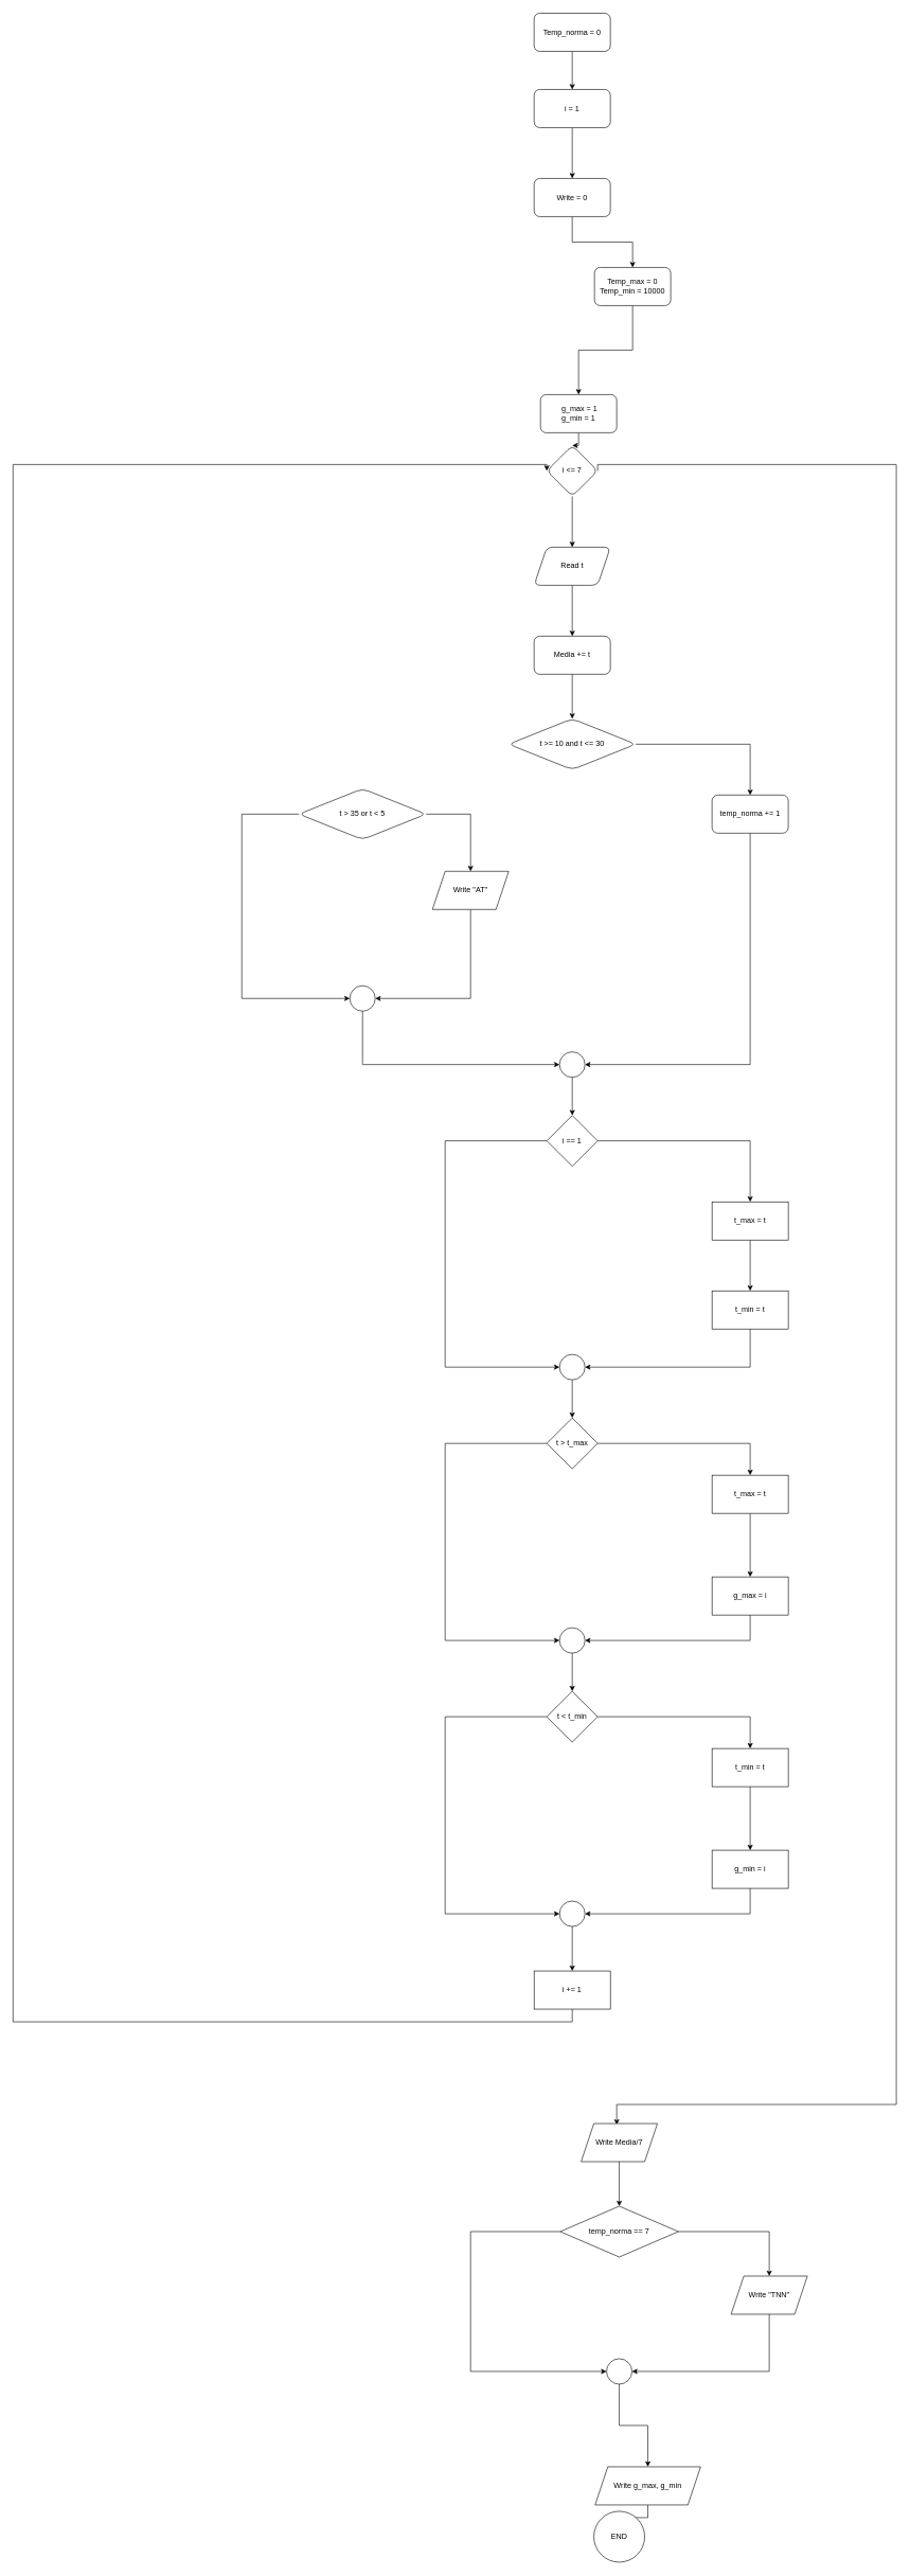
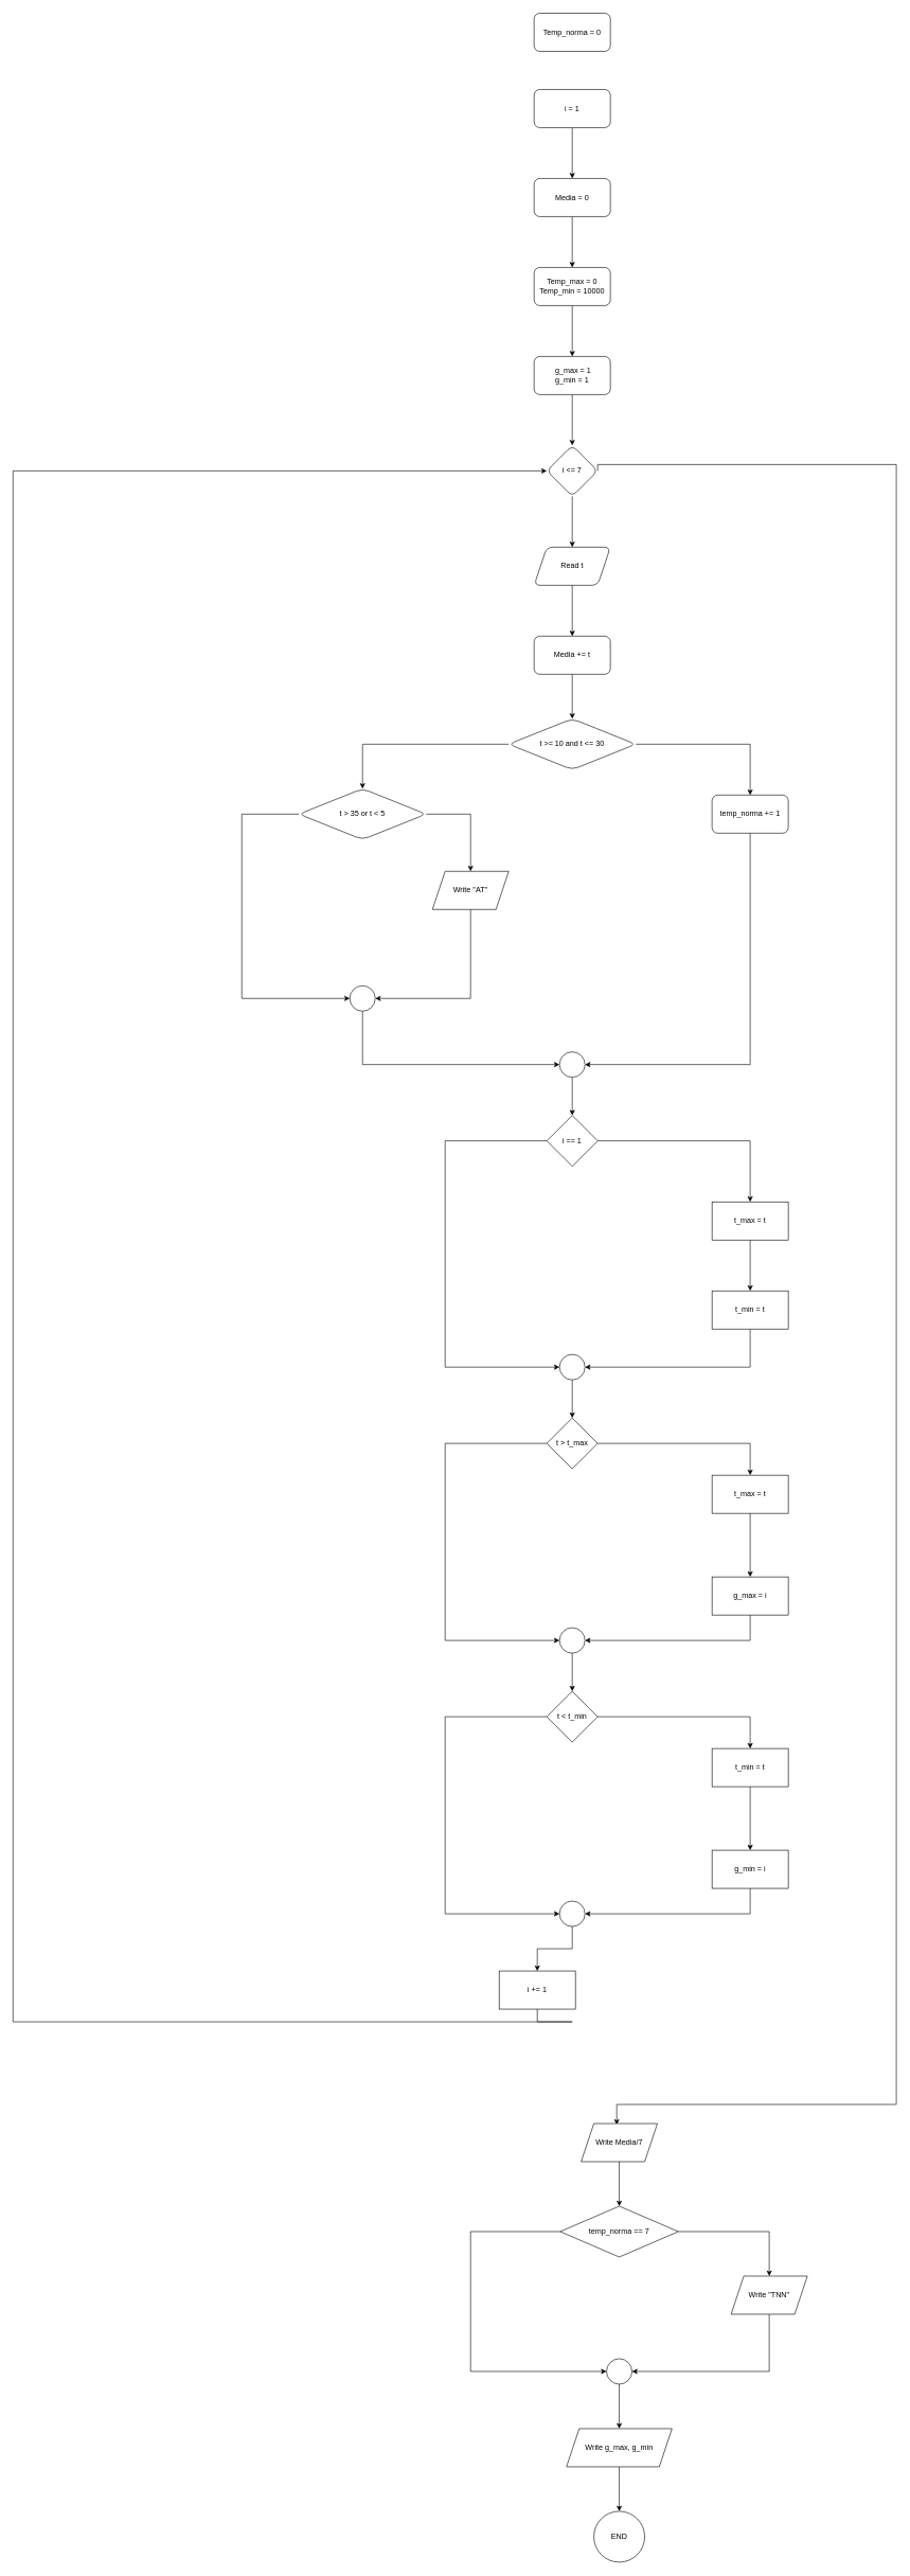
  <mxCell id="0" />
  <mxCell id="1" parent="0" />
  <mxCell id="2" value="" style="edgeStyle=orthogonalEdgeStyle;rounded=0;orthogonalLoop=1;jettySize=auto;html=1;" edge="1" parent="1" source="3" target="5"><mxGeometry relative="1" as="geometry" /></mxCell>
  <mxCell id="3" value="i = 1" style="rounded=1;whiteSpace=wrap;html=1;" vertex="1" parent="1"><mxGeometry x="840" y="140" width="120" height="60" as="geometry" /></mxCell>
  <mxCell id="4" value="" style="edgeStyle=orthogonalEdgeStyle;rounded=0;orthogonalLoop=1;jettySize=auto;html=1;" edge="1" parent="1" source="5" target="7"><mxGeometry relative="1" as="geometry" /></mxCell>
- <mxCell id="5" value="Write = 0" style="rounded=1;whiteSpace=wrap;html=1;" vertex="1" parent="1"><mxGeometry x="840" y="280" width="120" height="60" as="geometry" /></mxCell>
+ <mxCell id="5" value="Media = 0" style="rounded=1;whiteSpace=wrap;html=1;" vertex="1" parent="1"><mxGeometry x="840" y="280" width="120" height="60" as="geometry" /></mxCell>
  <mxCell id="6" value="" style="edgeStyle=orthogonalEdgeStyle;rounded=0;orthogonalLoop=1;jettySize=auto;html=1;" edge="1" parent="1" source="7" target="9"><mxGeometry relative="1" as="geometry" /></mxCell>
- <mxCell id="7" value="Temp_max = 0&lt;br&gt;Temp_min = 10000" style="rounded=1;whiteSpace=wrap;html=1;" vertex="1" parent="1"><mxGeometry x="935" y="420" width="120" height="60" as="geometry" /></mxCell>
+ <mxCell id="7" value="Temp_max = 0&lt;br&gt;Temp_min = 10000" style="rounded=1;whiteSpace=wrap;html=1;" vertex="1" parent="1"><mxGeometry x="840" y="420" width="120" height="60" as="geometry" /></mxCell>
  <mxCell id="8" value="" style="edgeStyle=orthogonalEdgeStyle;rounded=0;orthogonalLoop=1;jettySize=auto;html=1;" edge="1" parent="1" source="9" target="12"><mxGeometry relative="1" as="geometry" /></mxCell>
- <mxCell id="9" value="&amp;nbsp;g_max = 1&lt;br&gt;g_min = 1" style="rounded=1;whiteSpace=wrap;html=1;" vertex="1" parent="1"><mxGeometry x="850" y="620" width="120" height="60" as="geometry" /></mxCell>
+ <mxCell id="9" value="&amp;nbsp;g_max = 1&lt;br&gt;g_min = 1" style="rounded=1;whiteSpace=wrap;html=1;" vertex="1" parent="1"><mxGeometry x="840" y="560" width="120" height="60" as="geometry" /></mxCell>
  <mxCell id="10" value="" style="edgeStyle=orthogonalEdgeStyle;rounded=0;orthogonalLoop=1;jettySize=auto;html=1;" edge="1" parent="1" source="12" target="14"><mxGeometry relative="1" as="geometry" /></mxCell>
  <mxCell id="11" style="edgeStyle=orthogonalEdgeStyle;rounded=0;orthogonalLoop=1;jettySize=auto;html=1;exitX=1;exitY=0.5;exitDx=0;exitDy=0;" edge="1" parent="1" source="12"><mxGeometry relative="1" as="geometry"><mxPoint x="970" y="3342" as="targetPoint" /><Array as="points"><mxPoint x="1410" y="730" /><mxPoint x="1410" y="3310" /><mxPoint x="970" y="3310" /></Array></mxGeometry></mxCell>
  <mxCell id="12" value="i &amp;lt;= 7" style="rhombus;whiteSpace=wrap;html=1;rounded=1;" vertex="1" parent="1"><mxGeometry x="860" y="700" width="80" height="80" as="geometry" /></mxCell>
  <mxCell id="13" value="" style="edgeStyle=orthogonalEdgeStyle;rounded=0;orthogonalLoop=1;jettySize=auto;html=1;" edge="1" parent="1" source="14" target="16"><mxGeometry relative="1" as="geometry" /></mxCell>
  <mxCell id="14" value="Read t" style="shape=parallelogram;perimeter=parallelogramPerimeter;whiteSpace=wrap;html=1;fixedSize=1;rounded=1;" vertex="1" parent="1"><mxGeometry x="840" y="860" width="120" height="60" as="geometry" /></mxCell>
  <mxCell id="15" value="" style="edgeStyle=orthogonalEdgeStyle;rounded=0;orthogonalLoop=1;jettySize=auto;html=1;" edge="1" parent="1" source="16" target="21"><mxGeometry relative="1" as="geometry" /></mxCell>
  <mxCell id="16" value="Media += t" style="whiteSpace=wrap;html=1;rounded=1;" vertex="1" parent="1"><mxGeometry x="840" y="1000" width="120" height="60" as="geometry" /></mxCell>
- <mxCell id="17" value="" style="edgeStyle=orthogonalEdgeStyle;rounded=0;orthogonalLoop=1;jettySize=auto;html=1;" edge="1" parent="1" source="18" target="3"><mxGeometry relative="1" as="geometry" /></mxCell>
  <mxCell id="18" value="Temp_norma = 0" style="rounded=1;whiteSpace=wrap;html=1;" vertex="1" parent="1"><mxGeometry x="840" y="20" width="120" height="60" as="geometry" /></mxCell>
  <mxCell id="19" value="" style="edgeStyle=orthogonalEdgeStyle;rounded=0;orthogonalLoop=1;jettySize=auto;html=1;" edge="1" parent="1" source="21" target="23"><mxGeometry relative="1" as="geometry" /></mxCell>
+ <mxCell id="20" value="" style="edgeStyle=orthogonalEdgeStyle;rounded=0;orthogonalLoop=1;jettySize=auto;html=1;" edge="1" parent="1" source="21" target="26"><mxGeometry relative="1" as="geometry" /></mxCell>
  <mxCell id="21" value="t &amp;gt;= 10 and t &amp;lt;= 30" style="rhombus;whiteSpace=wrap;html=1;rounded=1;" vertex="1" parent="1"><mxGeometry x="800" y="1130" width="200" height="80" as="geometry" /></mxCell>
  <mxCell id="22" style="edgeStyle=orthogonalEdgeStyle;rounded=0;orthogonalLoop=1;jettySize=auto;html=1;exitX=0.5;exitY=1;exitDx=0;exitDy=0;entryX=1;entryY=0.5;entryDx=0;entryDy=0;" edge="1" parent="1" source="23" target="32"><mxGeometry relative="1" as="geometry" /></mxCell>
  <mxCell id="23" value="temp_norma += 1" style="whiteSpace=wrap;html=1;rounded=1;" vertex="1" parent="1"><mxGeometry x="1120" y="1250" width="120" height="60" as="geometry" /></mxCell>
  <mxCell id="24" style="edgeStyle=orthogonalEdgeStyle;rounded=0;orthogonalLoop=1;jettySize=auto;html=1;exitX=1;exitY=0.5;exitDx=0;exitDy=0;entryX=0.5;entryY=0;entryDx=0;entryDy=0;" edge="1" parent="1" source="26" target="28"><mxGeometry relative="1" as="geometry" /></mxCell>
  <mxCell id="25" style="edgeStyle=orthogonalEdgeStyle;rounded=0;orthogonalLoop=1;jettySize=auto;html=1;exitX=0;exitY=0.5;exitDx=0;exitDy=0;entryX=0;entryY=0.5;entryDx=0;entryDy=0;" edge="1" parent="1" source="26" target="30"><mxGeometry relative="1" as="geometry"><Array as="points"><mxPoint x="380" y="1280" /><mxPoint x="380" y="1570" /></Array></mxGeometry></mxCell>
  <mxCell id="26" value="t &amp;gt; 35 or t &amp;lt; 5" style="rhombus;whiteSpace=wrap;html=1;rounded=1;" vertex="1" parent="1"><mxGeometry x="470" y="1240" width="200" height="80" as="geometry" /></mxCell>
  <mxCell id="27" style="edgeStyle=orthogonalEdgeStyle;rounded=0;orthogonalLoop=1;jettySize=auto;html=1;exitX=0.5;exitY=1;exitDx=0;exitDy=0;entryX=1;entryY=0.5;entryDx=0;entryDy=0;" edge="1" parent="1" source="28" target="30"><mxGeometry relative="1" as="geometry" /></mxCell>
  <mxCell id="28" value="Write &quot;AT&quot;" style="shape=parallelogram;perimeter=parallelogramPerimeter;whiteSpace=wrap;html=1;fixedSize=1;" vertex="1" parent="1"><mxGeometry x="680" y="1370" width="120" height="60" as="geometry" /></mxCell>
  <mxCell id="29" style="edgeStyle=orthogonalEdgeStyle;rounded=0;orthogonalLoop=1;jettySize=auto;html=1;exitX=0.5;exitY=1;exitDx=0;exitDy=0;entryX=0;entryY=0.5;entryDx=0;entryDy=0;" edge="1" parent="1" source="30" target="32"><mxGeometry relative="1" as="geometry" /></mxCell>
  <mxCell id="30" value="" style="ellipse;whiteSpace=wrap;html=1;aspect=fixed;" vertex="1" parent="1"><mxGeometry x="550" y="1550" width="40" height="40" as="geometry" /></mxCell>
  <mxCell id="31" value="" style="edgeStyle=orthogonalEdgeStyle;rounded=0;orthogonalLoop=1;jettySize=auto;html=1;" edge="1" parent="1" source="32" target="35"><mxGeometry relative="1" as="geometry" /></mxCell>
  <mxCell id="32" value="" style="ellipse;whiteSpace=wrap;html=1;aspect=fixed;" vertex="1" parent="1"><mxGeometry x="880" y="1654" width="40" height="40" as="geometry" /></mxCell>
  <mxCell id="33" value="" style="edgeStyle=orthogonalEdgeStyle;rounded=0;orthogonalLoop=1;jettySize=auto;html=1;" edge="1" parent="1" source="35" target="37"><mxGeometry relative="1" as="geometry" /></mxCell>
  <mxCell id="34" style="edgeStyle=orthogonalEdgeStyle;rounded=0;orthogonalLoop=1;jettySize=auto;html=1;exitX=0;exitY=0.5;exitDx=0;exitDy=0;entryX=0;entryY=0.5;entryDx=0;entryDy=0;" edge="1" parent="1" source="35" target="41"><mxGeometry relative="1" as="geometry"><Array as="points"><mxPoint x="700" y="1794" /><mxPoint x="700" y="2150" /></Array></mxGeometry></mxCell>
  <mxCell id="35" value="i == 1" style="rhombus;whiteSpace=wrap;html=1;" vertex="1" parent="1"><mxGeometry x="860" y="1754" width="80" height="80" as="geometry" /></mxCell>
  <mxCell id="36" value="" style="edgeStyle=orthogonalEdgeStyle;rounded=0;orthogonalLoop=1;jettySize=auto;html=1;" edge="1" parent="1" source="37" target="39"><mxGeometry relative="1" as="geometry" /></mxCell>
  <mxCell id="37" value="t_max = t" style="whiteSpace=wrap;html=1;" vertex="1" parent="1"><mxGeometry x="1120" y="1890" width="120" height="60" as="geometry" /></mxCell>
  <mxCell id="38" style="edgeStyle=orthogonalEdgeStyle;rounded=0;orthogonalLoop=1;jettySize=auto;html=1;exitX=0.5;exitY=1;exitDx=0;exitDy=0;entryX=1;entryY=0.5;entryDx=0;entryDy=0;" edge="1" parent="1" source="39" target="41"><mxGeometry relative="1" as="geometry" /></mxCell>
  <mxCell id="39" value="t_min = t" style="whiteSpace=wrap;html=1;" vertex="1" parent="1"><mxGeometry x="1120" y="2030" width="120" height="60" as="geometry" /></mxCell>
  <mxCell id="40" value="" style="edgeStyle=orthogonalEdgeStyle;rounded=0;orthogonalLoop=1;jettySize=auto;html=1;" edge="1" parent="1" source="41" target="44"><mxGeometry relative="1" as="geometry" /></mxCell>
  <mxCell id="41" value="" style="ellipse;whiteSpace=wrap;html=1;aspect=fixed;" vertex="1" parent="1"><mxGeometry x="880" y="2130" width="40" height="40" as="geometry" /></mxCell>
  <mxCell id="42" value="" style="edgeStyle=orthogonalEdgeStyle;rounded=0;orthogonalLoop=1;jettySize=auto;html=1;" edge="1" parent="1" source="44" target="46"><mxGeometry relative="1" as="geometry" /></mxCell>
  <mxCell id="43" style="edgeStyle=orthogonalEdgeStyle;rounded=0;orthogonalLoop=1;jettySize=auto;html=1;entryX=0;entryY=0.5;entryDx=0;entryDy=0;" edge="1" parent="1" source="44" target="50"><mxGeometry relative="1" as="geometry"><Array as="points"><mxPoint x="700" y="2270" /><mxPoint x="700" y="2580" /></Array></mxGeometry></mxCell>
  <mxCell id="44" value="t &amp;gt; t_max" style="rhombus;whiteSpace=wrap;html=1;" vertex="1" parent="1"><mxGeometry x="860" y="2230" width="80" height="80" as="geometry" /></mxCell>
  <mxCell id="45" value="" style="edgeStyle=orthogonalEdgeStyle;rounded=0;orthogonalLoop=1;jettySize=auto;html=1;" edge="1" parent="1" source="46" target="48"><mxGeometry relative="1" as="geometry" /></mxCell>
  <mxCell id="46" value="t_max = t" style="whiteSpace=wrap;html=1;" vertex="1" parent="1"><mxGeometry x="1120" y="2320" width="120" height="60" as="geometry" /></mxCell>
  <mxCell id="47" style="edgeStyle=orthogonalEdgeStyle;rounded=0;orthogonalLoop=1;jettySize=auto;html=1;exitX=0.5;exitY=1;exitDx=0;exitDy=0;entryX=1;entryY=0.5;entryDx=0;entryDy=0;" edge="1" parent="1" source="48" target="50"><mxGeometry relative="1" as="geometry" /></mxCell>
  <mxCell id="48" value="g_max = i" style="whiteSpace=wrap;html=1;" vertex="1" parent="1"><mxGeometry x="1120" y="2480" width="120" height="60" as="geometry" /></mxCell>
  <mxCell id="49" value="" style="edgeStyle=orthogonalEdgeStyle;rounded=0;orthogonalLoop=1;jettySize=auto;html=1;" edge="1" parent="1" source="50" target="53"><mxGeometry relative="1" as="geometry" /></mxCell>
  <mxCell id="50" value="" style="ellipse;whiteSpace=wrap;html=1;aspect=fixed;" vertex="1" parent="1"><mxGeometry x="880" y="2560" width="40" height="40" as="geometry" /></mxCell>
  <mxCell id="51" value="" style="edgeStyle=orthogonalEdgeStyle;rounded=0;orthogonalLoop=1;jettySize=auto;html=1;" edge="1" parent="1" source="53" target="55"><mxGeometry relative="1" as="geometry" /></mxCell>
  <mxCell id="52" style="edgeStyle=orthogonalEdgeStyle;rounded=0;orthogonalLoop=1;jettySize=auto;html=1;entryX=0;entryY=0.5;entryDx=0;entryDy=0;" edge="1" parent="1" source="53" target="59"><mxGeometry relative="1" as="geometry"><Array as="points"><mxPoint x="700" y="2700" /><mxPoint x="700" y="3010" /></Array></mxGeometry></mxCell>
  <mxCell id="53" value="t &amp;lt; t_min" style="rhombus;whiteSpace=wrap;html=1;" vertex="1" parent="1"><mxGeometry x="860" y="2660" width="80" height="80" as="geometry" /></mxCell>
  <mxCell id="54" value="" style="edgeStyle=orthogonalEdgeStyle;rounded=0;orthogonalLoop=1;jettySize=auto;html=1;" edge="1" parent="1" source="55" target="57"><mxGeometry relative="1" as="geometry" /></mxCell>
  <mxCell id="55" value="t_min = t" style="whiteSpace=wrap;html=1;" vertex="1" parent="1"><mxGeometry x="1120" y="2750" width="120" height="60" as="geometry" /></mxCell>
  <mxCell id="56" style="edgeStyle=orthogonalEdgeStyle;rounded=0;orthogonalLoop=1;jettySize=auto;html=1;exitX=0.5;exitY=1;exitDx=0;exitDy=0;entryX=1;entryY=0.5;entryDx=0;entryDy=0;" edge="1" parent="1" source="57" target="59"><mxGeometry relative="1" as="geometry" /></mxCell>
  <mxCell id="57" value="g_min = i" style="whiteSpace=wrap;html=1;" vertex="1" parent="1"><mxGeometry x="1120" y="2910" width="120" height="60" as="geometry" /></mxCell>
  <mxCell id="58" value="" style="edgeStyle=orthogonalEdgeStyle;rounded=0;orthogonalLoop=1;jettySize=auto;html=1;" edge="1" parent="1" source="59" target="61"><mxGeometry relative="1" as="geometry" /></mxCell>
  <mxCell id="59" value="" style="ellipse;whiteSpace=wrap;html=1;aspect=fixed;" vertex="1" parent="1"><mxGeometry x="880" y="2990" width="40" height="40" as="geometry" /></mxCell>
  <mxCell id="60" style="edgeStyle=orthogonalEdgeStyle;rounded=0;orthogonalLoop=1;jettySize=auto;html=1;exitX=0.5;exitY=1;exitDx=0;exitDy=0;entryX=0;entryY=0.5;entryDx=0;entryDy=0;" edge="1" parent="1" source="61" target="12"><mxGeometry relative="1" as="geometry"><mxPoint x="470" y="2450" as="targetPoint" /><Array as="points"><mxPoint x="900" y="3180" /><mxPoint x="20" y="3180" /><mxPoint x="20" y="730" /></Array></mxGeometry></mxCell>
- <mxCell id="61" value="i += 1" style="whiteSpace=wrap;html=1;" vertex="1" parent="1"><mxGeometry x="840" y="3100" width="120" height="60" as="geometry" /></mxCell>
+ <mxCell id="61" value="i += 1" style="whiteSpace=wrap;html=1;" vertex="1" parent="1"><mxGeometry x="785" y="3100" width="120" height="60" as="geometry" /></mxCell>
  <mxCell id="62" value="" style="edgeStyle=orthogonalEdgeStyle;rounded=0;orthogonalLoop=1;jettySize=auto;html=1;" edge="1" parent="1" source="63" target="66"><mxGeometry relative="1" as="geometry" /></mxCell>
  <mxCell id="63" value="Write Media/7" style="shape=parallelogram;perimeter=parallelogramPerimeter;whiteSpace=wrap;html=1;fixedSize=1;" vertex="1" parent="1"><mxGeometry x="914" y="3340" width="120" height="60" as="geometry" /></mxCell>
  <mxCell id="64" style="edgeStyle=orthogonalEdgeStyle;rounded=0;orthogonalLoop=1;jettySize=auto;html=1;exitX=1;exitY=0.5;exitDx=0;exitDy=0;entryX=0.5;entryY=0;entryDx=0;entryDy=0;" edge="1" parent="1" source="66" target="68"><mxGeometry relative="1" as="geometry" /></mxCell>
  <mxCell id="65" style="edgeStyle=orthogonalEdgeStyle;rounded=0;orthogonalLoop=1;jettySize=auto;html=1;exitX=0;exitY=0.5;exitDx=0;exitDy=0;entryX=0;entryY=0.5;entryDx=0;entryDy=0;" edge="1" parent="1" source="66" target="70"><mxGeometry relative="1" as="geometry"><Array as="points"><mxPoint x="740" y="3510" /><mxPoint x="740" y="3730" /></Array></mxGeometry></mxCell>
  <mxCell id="66" value="temp_norma == 7" style="rhombus;whiteSpace=wrap;html=1;" vertex="1" parent="1"><mxGeometry x="881" y="3470" width="186" height="80" as="geometry" /></mxCell>
  <mxCell id="67" style="edgeStyle=orthogonalEdgeStyle;rounded=0;orthogonalLoop=1;jettySize=auto;html=1;exitX=0.5;exitY=1;exitDx=0;exitDy=0;entryX=1;entryY=0.5;entryDx=0;entryDy=0;" edge="1" parent="1" source="68" target="70"><mxGeometry relative="1" as="geometry" /></mxCell>
  <mxCell id="68" value="Write &quot;TNN&quot;" style="shape=parallelogram;perimeter=parallelogramPerimeter;whiteSpace=wrap;html=1;fixedSize=1;" vertex="1" parent="1"><mxGeometry x="1150" y="3580" width="120" height="60" as="geometry" /></mxCell>
  <mxCell id="69" value="" style="edgeStyle=orthogonalEdgeStyle;rounded=0;orthogonalLoop=1;jettySize=auto;html=1;" edge="1" parent="1" source="70" target="72"><mxGeometry relative="1" as="geometry" /></mxCell>
  <mxCell id="70" value="" style="ellipse;whiteSpace=wrap;html=1;aspect=fixed;" vertex="1" parent="1"><mxGeometry x="954" y="3710" width="40" height="40" as="geometry" /></mxCell>
  <mxCell id="71" value="" style="edgeStyle=orthogonalEdgeStyle;rounded=0;orthogonalLoop=1;jettySize=auto;html=1;" edge="1" parent="1" source="72" target="73"><mxGeometry relative="1" as="geometry" /></mxCell>
- <mxCell id="72" value="Write g_max, g_min" style="shape=parallelogram;perimeter=parallelogramPerimeter;whiteSpace=wrap;html=1;fixedSize=1;" vertex="1" parent="1"><mxGeometry x="936" y="3880" width="166" height="60" as="geometry" /></mxCell>
+ <mxCell id="72" value="Write g_max, g_min" style="shape=parallelogram;perimeter=parallelogramPerimeter;whiteSpace=wrap;html=1;fixedSize=1;" vertex="1" parent="1"><mxGeometry x="891" y="3820" width="166" height="60" as="geometry" /></mxCell>
  <mxCell id="73" value="END" style="ellipse;whiteSpace=wrap;html=1;" vertex="1" parent="1"><mxGeometry x="934" y="3950" width="80" height="80" as="geometry" /></mxCell>
